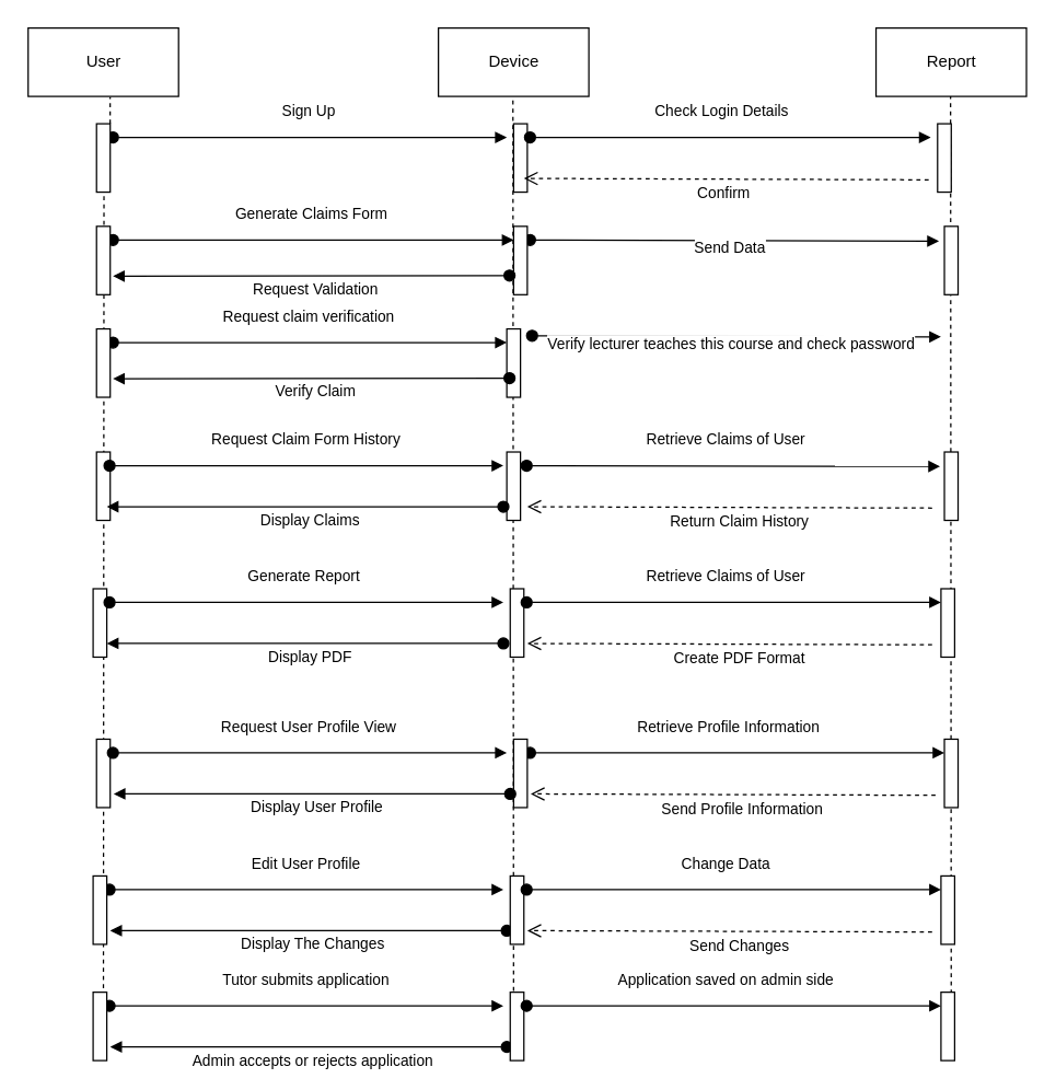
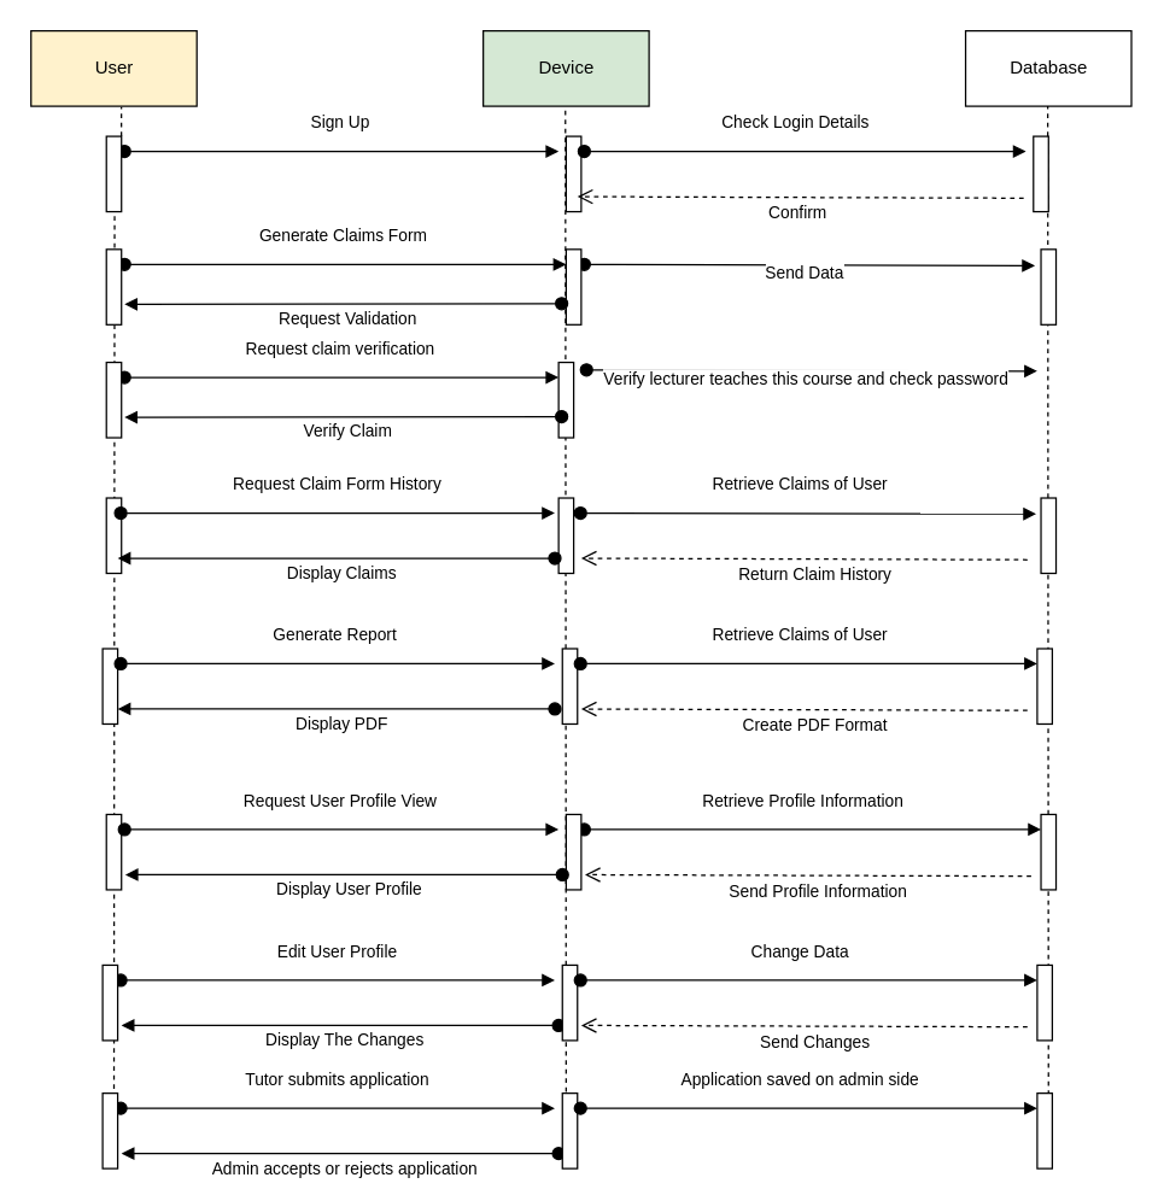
  <mxCell id="0" />
  <mxCell id="1" parent="0" />
- <mxCell id="2" value="User" style="html=1;" parent="1" vertex="1"><mxGeometry x="20" y="20" width="110" height="50" as="geometry" /></mxCell>
- <mxCell id="3" value="Device" style="html=1;" parent="1" vertex="1"><mxGeometry x="320" y="20" width="110" height="50" as="geometry" /></mxCell>
- <mxCell id="4" value="Report" style="html=1;" parent="1" vertex="1"><mxGeometry x="640" y="20" width="110" height="50" as="geometry" /></mxCell>
+ <mxCell id="2" value="User" style="html=1;fillColor=#fff2cc;" parent="1" vertex="1"><mxGeometry x="20" y="20" width="110" height="50" as="geometry" /></mxCell>
+ <mxCell id="3" value="Device" style="html=1;fillColor=#d5e8d4;" parent="1" vertex="1"><mxGeometry x="320" y="20" width="110" height="50" as="geometry" /></mxCell>
+ <mxCell id="4" value="Database" style="html=1;" parent="1" vertex="1"><mxGeometry x="640" y="20" width="110" height="50" as="geometry" /></mxCell>
  <mxCell id="5" value="" style="endArrow=none;dashed=1;html=1;entryX=0.545;entryY=1.01;entryDx=0;entryDy=0;entryPerimeter=0;" parent="1" source="9" target="2" edge="1"><mxGeometry width="50" height="50" relative="1" as="geometry"><mxPoint x="80" y="530" as="sourcePoint" /><mxPoint x="75" y="70" as="targetPoint" /></mxGeometry></mxCell>
  <mxCell id="6" value="" style="endArrow=none;dashed=1;html=1;entryX=0.545;entryY=1.01;entryDx=0;entryDy=0;entryPerimeter=0;" parent="1" edge="1"><mxGeometry width="50" height="50" relative="1" as="geometry"><mxPoint x="375" y="760" as="sourcePoint" /><mxPoint x="374.5" y="71" as="targetPoint" /></mxGeometry></mxCell>
  <mxCell id="7" value="" style="endArrow=none;dashed=1;html=1;entryX=0.545;entryY=1.01;entryDx=0;entryDy=0;entryPerimeter=0;" parent="1" edge="1"><mxGeometry width="50" height="50" relative="1" as="geometry"><mxPoint x="695" y="750" as="sourcePoint" /><mxPoint x="694.5" y="70" as="targetPoint" /></mxGeometry></mxCell>
  <mxCell id="8" value="Sign Up" style="html=1;verticalAlign=bottom;startArrow=oval;endArrow=block;startSize=8;" parent="1" edge="1"><mxGeometry x="-0.007" y="10" relative="1" as="geometry"><mxPoint x="82" y="100" as="sourcePoint" /><mxPoint x="370" y="100" as="targetPoint" /><mxPoint as="offset" /></mxGeometry></mxCell>
  <mxCell id="9" value="" style="html=1;points=[];perimeter=orthogonalPerimeter;" parent="1" vertex="1"><mxGeometry x="70" y="90" width="10" height="50" as="geometry" /></mxCell>
  <mxCell id="10" value="" style="endArrow=none;dashed=1;html=1;entryX=0.545;entryY=1.01;entryDx=0;entryDy=0;entryPerimeter=0;" parent="1" target="9" edge="1"><mxGeometry width="50" height="50" relative="1" as="geometry"><mxPoint x="75" y="770" as="sourcePoint" /><mxPoint x="80" y="71" as="targetPoint" /></mxGeometry></mxCell>
  <mxCell id="11" value="" style="html=1;points=[];perimeter=orthogonalPerimeter;" parent="1" vertex="1"><mxGeometry x="375" y="90" width="10" height="50" as="geometry" /></mxCell>
  <mxCell id="12" value="Check Login Details" style="html=1;verticalAlign=bottom;startArrow=oval;endArrow=block;startSize=8;" parent="1" edge="1"><mxGeometry x="-0.043" y="10" relative="1" as="geometry"><mxPoint x="387" y="100" as="sourcePoint" /><mxPoint x="680" y="100" as="targetPoint" /><mxPoint as="offset" /></mxGeometry></mxCell>
  <mxCell id="13" value="" style="html=1;points=[];perimeter=orthogonalPerimeter;" parent="1" vertex="1"><mxGeometry x="685" y="90" width="10" height="50" as="geometry" /></mxCell>
  <mxCell id="14" value="Confirm&amp;nbsp;" style="html=1;verticalAlign=bottom;endArrow=open;dashed=1;endSize=8;exitX=0.1;exitY=1.012;exitDx=0;exitDy=0;exitPerimeter=0;" parent="1" edge="1"><mxGeometry x="0.003" y="20" relative="1" as="geometry"><mxPoint x="382.5" y="130" as="targetPoint" /><mxPoint x="678.5" y="131" as="sourcePoint" /><mxPoint as="offset" /></mxGeometry></mxCell>
  <mxCell id="15" value="Generate Claims Form" style="html=1;verticalAlign=bottom;startArrow=oval;endArrow=block;startSize=8;" parent="1" target="18" edge="1"><mxGeometry x="-0.007" y="10" relative="1" as="geometry"><mxPoint x="82" y="175" as="sourcePoint" /><mxPoint x="360" y="175" as="targetPoint" /><mxPoint as="offset" /></mxGeometry></mxCell>
  <mxCell id="16" value="" style="html=1;points=[];perimeter=orthogonalPerimeter;" parent="1" vertex="1"><mxGeometry x="70" y="165" width="10" height="50" as="geometry" /></mxCell>
  <mxCell id="17" value="Send Data" style="html=1;verticalAlign=bottom;startArrow=oval;endArrow=block;startSize=8;entryX=-0.4;entryY=0.216;entryDx=0;entryDy=0;entryPerimeter=0;" parent="1" target="19" edge="1"><mxGeometry x="-0.024" y="-15" relative="1" as="geometry"><mxPoint x="387" y="175" as="sourcePoint" /><mxPoint x="680" y="175" as="targetPoint" /><mxPoint as="offset" /></mxGeometry></mxCell>
  <mxCell id="18" value="" style="html=1;points=[];perimeter=orthogonalPerimeter;" parent="1" vertex="1"><mxGeometry x="375" y="165" width="10" height="50" as="geometry" /></mxCell>
  <mxCell id="19" value="" style="html=1;points=[];perimeter=orthogonalPerimeter;" parent="1" vertex="1"><mxGeometry x="690" y="165" width="10" height="50" as="geometry" /></mxCell>
  <mxCell id="20" value="Request Validation" style="html=1;verticalAlign=bottom;startArrow=oval;endArrow=block;startSize=8;entryX=1.2;entryY=0.728;entryDx=0;entryDy=0;entryPerimeter=0;" parent="1" target="16" edge="1"><mxGeometry x="-0.021" y="19" relative="1" as="geometry"><mxPoint x="372" y="201" as="sourcePoint" /><mxPoint x="368" y="215" as="targetPoint" /><mxPoint as="offset" /></mxGeometry></mxCell>
  <mxCell id="21" value="Request claim verification" style="html=1;verticalAlign=bottom;startArrow=oval;endArrow=block;startSize=8;" parent="1" target="22" edge="1"><mxGeometry x="-0.007" y="10" relative="1" as="geometry"><mxPoint x="82" y="250" as="sourcePoint" /><mxPoint x="360" y="250" as="targetPoint" /><mxPoint as="offset" /></mxGeometry></mxCell>
  <mxCell id="22" value="" style="html=1;points=[];perimeter=orthogonalPerimeter;" parent="1" vertex="1"><mxGeometry x="370" y="240" width="10" height="50" as="geometry" /></mxCell>
  <mxCell id="23" value="Verify Claim" style="html=1;verticalAlign=bottom;startArrow=oval;endArrow=block;startSize=8;entryX=1.2;entryY=0.728;entryDx=0;entryDy=0;entryPerimeter=0;" parent="1" target="24" edge="1"><mxGeometry x="-0.021" y="19" relative="1" as="geometry"><mxPoint x="372" y="276" as="sourcePoint" /><mxPoint x="368" y="290" as="targetPoint" /><mxPoint as="offset" /></mxGeometry></mxCell>
  <mxCell id="24" value="" style="html=1;points=[];perimeter=orthogonalPerimeter;" parent="1" vertex="1"><mxGeometry x="70" y="240" width="10" height="50" as="geometry" /></mxCell>
  <mxCell id="25" value="" style="html=1;points=[];perimeter=orthogonalPerimeter;" parent="1" vertex="1"><mxGeometry x="70" y="330" width="10" height="50" as="geometry" /></mxCell>
  <mxCell id="26" value="Request Claim Form History" style="html=1;verticalAlign=bottom;startArrow=oval;endArrow=block;startSize=8;" parent="1" edge="1"><mxGeometry x="-0.007" y="10" relative="1" as="geometry"><mxPoint x="79.5" y="340" as="sourcePoint" /><mxPoint x="367.5" y="340" as="targetPoint" /><mxPoint as="offset" /></mxGeometry></mxCell>
  <mxCell id="27" value="" style="html=1;points=[];perimeter=orthogonalPerimeter;" parent="1" vertex="1"><mxGeometry x="370" y="330" width="10" height="50" as="geometry" /></mxCell>
  <mxCell id="28" value="Retrieve Claims of User" style="html=1;verticalAlign=bottom;startArrow=oval;endArrow=block;startSize=8;entryX=-0.32;entryY=0.212;entryDx=0;entryDy=0;entryPerimeter=0;" parent="1" target="30" edge="1"><mxGeometry x="-0.043" y="10" relative="1" as="geometry"><mxPoint x="384.5" y="340" as="sourcePoint" /><mxPoint x="677.5" y="340" as="targetPoint" /><mxPoint as="offset" /></mxGeometry></mxCell>
  <mxCell id="29" value="Return Claim History" style="html=1;verticalAlign=bottom;endArrow=open;dashed=1;endSize=8;exitX=0.1;exitY=1.012;exitDx=0;exitDy=0;exitPerimeter=0;" parent="1" edge="1"><mxGeometry x="-0.048" y="19" relative="1" as="geometry"><mxPoint x="385" y="370" as="targetPoint" /><mxPoint x="681" y="371" as="sourcePoint" /><mxPoint as="offset" /></mxGeometry></mxCell>
  <mxCell id="30" value="" style="html=1;points=[];perimeter=orthogonalPerimeter;" parent="1" vertex="1"><mxGeometry x="690" y="330" width="10" height="50" as="geometry" /></mxCell>
  <mxCell id="31" value="Display Claims" style="html=1;verticalAlign=bottom;startArrow=oval;endArrow=block;startSize=8;entryX=1.2;entryY=0.728;entryDx=0;entryDy=0;entryPerimeter=0;" parent="1" edge="1"><mxGeometry x="-0.021" y="19" relative="1" as="geometry"><mxPoint x="367.5" y="370" as="sourcePoint" /><mxPoint x="77.5" y="370" as="targetPoint" /><mxPoint as="offset" /></mxGeometry></mxCell>
  <mxCell id="32" value="" style="html=1;points=[];perimeter=orthogonalPerimeter;" parent="1" vertex="1"><mxGeometry x="67.5" y="430" width="10" height="50" as="geometry" /></mxCell>
  <mxCell id="33" value="Generate Report&amp;nbsp;" style="html=1;verticalAlign=bottom;startArrow=oval;endArrow=block;startSize=8;" parent="1" edge="1"><mxGeometry x="-0.007" y="10" relative="1" as="geometry"><mxPoint x="79.5" y="440" as="sourcePoint" /><mxPoint x="367.5" y="440" as="targetPoint" /><mxPoint as="offset" /></mxGeometry></mxCell>
  <mxCell id="34" value="Display PDF" style="html=1;verticalAlign=bottom;startArrow=oval;endArrow=block;startSize=8;entryX=1.2;entryY=0.728;entryDx=0;entryDy=0;entryPerimeter=0;" parent="1" edge="1"><mxGeometry x="-0.021" y="19" relative="1" as="geometry"><mxPoint x="367.5" y="470" as="sourcePoint" /><mxPoint x="77.5" y="470" as="targetPoint" /><mxPoint as="offset" /></mxGeometry></mxCell>
  <mxCell id="35" value="" style="html=1;points=[];perimeter=orthogonalPerimeter;" parent="1" vertex="1"><mxGeometry x="372.5" y="430" width="10" height="50" as="geometry" /></mxCell>
  <mxCell id="36" value="Retrieve Claims of User" style="html=1;verticalAlign=bottom;startArrow=oval;endArrow=block;startSize=8;" parent="1" target="38" edge="1"><mxGeometry x="-0.043" y="10" relative="1" as="geometry"><mxPoint x="384.5" y="440" as="sourcePoint" /><mxPoint x="678" y="440" as="targetPoint" /><mxPoint as="offset" /></mxGeometry></mxCell>
  <mxCell id="37" value="Create PDF Format" style="html=1;verticalAlign=bottom;endArrow=open;dashed=1;endSize=8;exitX=0.1;exitY=1.012;exitDx=0;exitDy=0;exitPerimeter=0;" parent="1" edge="1"><mxGeometry x="-0.048" y="19" relative="1" as="geometry"><mxPoint x="385" y="470" as="targetPoint" /><mxPoint x="681" y="471" as="sourcePoint" /><mxPoint as="offset" /></mxGeometry></mxCell>
  <mxCell id="38" value="" style="html=1;points=[];perimeter=orthogonalPerimeter;" parent="1" vertex="1"><mxGeometry x="687.5" y="430" width="10" height="50" as="geometry" /></mxCell>
  <mxCell id="39" value="" style="html=1;points=[];perimeter=orthogonalPerimeter;" parent="1" vertex="1"><mxGeometry x="70" y="540" width="10" height="50" as="geometry" /></mxCell>
  <mxCell id="40" value="Request User Profile View" style="html=1;verticalAlign=bottom;startArrow=oval;endArrow=block;startSize=8;" parent="1" edge="1"><mxGeometry x="-0.007" y="10" relative="1" as="geometry"><mxPoint x="82" y="550" as="sourcePoint" /><mxPoint x="370" y="550" as="targetPoint" /><mxPoint as="offset" /></mxGeometry></mxCell>
  <mxCell id="41" value="Retrieve Profile Information" style="html=1;verticalAlign=bottom;startArrow=oval;endArrow=block;startSize=8;" parent="1" target="43" edge="1"><mxGeometry x="-0.043" y="10" relative="1" as="geometry"><mxPoint x="387" y="550" as="sourcePoint" /><mxPoint x="680.5" y="550" as="targetPoint" /><mxPoint as="offset" /></mxGeometry></mxCell>
  <mxCell id="42" value="" style="html=1;points=[];perimeter=orthogonalPerimeter;" parent="1" vertex="1"><mxGeometry x="375" y="540" width="10" height="50" as="geometry" /></mxCell>
  <mxCell id="43" value="" style="html=1;points=[];perimeter=orthogonalPerimeter;" parent="1" vertex="1"><mxGeometry x="690" y="540" width="10" height="50" as="geometry" /></mxCell>
  <mxCell id="44" value="Send Profile Information" style="html=1;verticalAlign=bottom;endArrow=open;dashed=1;endSize=8;exitX=0.1;exitY=1.012;exitDx=0;exitDy=0;exitPerimeter=0;" parent="1" edge="1"><mxGeometry x="-0.048" y="19" relative="1" as="geometry"><mxPoint x="387.5" y="580" as="targetPoint" /><mxPoint x="683.5" y="581" as="sourcePoint" /><mxPoint as="offset" /></mxGeometry></mxCell>
  <mxCell id="45" value="Display User Profile" style="html=1;verticalAlign=bottom;startArrow=oval;endArrow=block;startSize=8;entryX=1.2;entryY=0.728;entryDx=0;entryDy=0;entryPerimeter=0;" parent="1" edge="1"><mxGeometry x="-0.021" y="19" relative="1" as="geometry"><mxPoint x="372.5" y="580" as="sourcePoint" /><mxPoint x="82.5" y="580" as="targetPoint" /><mxPoint as="offset" /></mxGeometry></mxCell>
  <mxCell id="46" value="Edit User Profile" style="html=1;verticalAlign=bottom;startArrow=oval;endArrow=block;startSize=8;" parent="1" edge="1"><mxGeometry x="-0.007" y="10" relative="1" as="geometry"><mxPoint x="79.5" y="650" as="sourcePoint" /><mxPoint x="367.5" y="650" as="targetPoint" /><mxPoint as="offset" /></mxGeometry></mxCell>
  <mxCell id="47" value="Display The Changes" style="html=1;verticalAlign=bottom;startArrow=oval;endArrow=block;startSize=8;entryX=1.2;entryY=0.728;entryDx=0;entryDy=0;entryPerimeter=0;" parent="1" edge="1"><mxGeometry x="-0.021" y="19" relative="1" as="geometry"><mxPoint x="370" y="680" as="sourcePoint" /><mxPoint x="80" y="680" as="targetPoint" /><mxPoint as="offset" /></mxGeometry></mxCell>
  <mxCell id="48" value="" style="html=1;points=[];perimeter=orthogonalPerimeter;" parent="1" vertex="1"><mxGeometry x="67.5" y="640" width="10" height="50" as="geometry" /></mxCell>
  <mxCell id="49" value="" style="html=1;points=[];perimeter=orthogonalPerimeter;" parent="1" vertex="1"><mxGeometry x="372.5" y="640" width="10" height="50" as="geometry" /></mxCell>
  <mxCell id="50" value="Change Data" style="html=1;verticalAlign=bottom;startArrow=oval;endArrow=block;startSize=8;" parent="1" target="52" edge="1"><mxGeometry x="-0.043" y="10" relative="1" as="geometry"><mxPoint x="384.5" y="650" as="sourcePoint" /><mxPoint x="678" y="650" as="targetPoint" /><mxPoint as="offset" /></mxGeometry></mxCell>
  <mxCell id="51" value="Send Changes" style="html=1;verticalAlign=bottom;endArrow=open;dashed=1;endSize=8;exitX=0.1;exitY=1.012;exitDx=0;exitDy=0;exitPerimeter=0;" parent="1" edge="1"><mxGeometry x="-0.048" y="19" relative="1" as="geometry"><mxPoint x="385" y="680" as="targetPoint" /><mxPoint x="681" y="681" as="sourcePoint" /><mxPoint as="offset" /></mxGeometry></mxCell>
  <mxCell id="52" value="" style="html=1;points=[];perimeter=orthogonalPerimeter;" parent="1" vertex="1"><mxGeometry x="687.5" y="640" width="10" height="50" as="geometry" /></mxCell>
  <mxCell id="53" value="Verify lecturer teaches this course and check password" style="html=1;verticalAlign=bottom;startArrow=oval;endArrow=block;startSize=8;entryX=-0.4;entryY=0.216;entryDx=0;entryDy=0;entryPerimeter=0;" edge="1" parent="1"><mxGeometry x="-0.024" y="-15" relative="1" as="geometry"><mxPoint x="388.5" y="245" as="sourcePoint" /><mxPoint x="687.5" y="245.8" as="targetPoint" /><mxPoint as="offset" /></mxGeometry></mxCell>
  <mxCell id="54" value="Tutor submits application" style="html=1;verticalAlign=bottom;startArrow=oval;endArrow=block;startSize=8;" edge="1" parent="1"><mxGeometry x="-0.007" y="10" relative="1" as="geometry"><mxPoint x="79.5" y="735" as="sourcePoint" /><mxPoint x="367.5" y="735" as="targetPoint" /><mxPoint as="offset" /></mxGeometry></mxCell>
  <mxCell id="55" value="Admin accepts or rejects application" style="html=1;verticalAlign=bottom;startArrow=oval;endArrow=block;startSize=8;entryX=1.2;entryY=0.728;entryDx=0;entryDy=0;entryPerimeter=0;" edge="1" parent="1"><mxGeometry x="-0.021" y="19" relative="1" as="geometry"><mxPoint x="370" y="765" as="sourcePoint" /><mxPoint x="80" y="765" as="targetPoint" /><mxPoint as="offset" /></mxGeometry></mxCell>
  <mxCell id="56" value="" style="html=1;points=[];perimeter=orthogonalPerimeter;" vertex="1" parent="1"><mxGeometry x="67.5" y="725" width="10" height="50" as="geometry" /></mxCell>
  <mxCell id="57" value="" style="html=1;points=[];perimeter=orthogonalPerimeter;" vertex="1" parent="1"><mxGeometry x="372.5" y="725" width="10" height="50" as="geometry" /></mxCell>
  <mxCell id="58" value="Application saved on admin side" style="html=1;verticalAlign=bottom;startArrow=oval;endArrow=block;startSize=8;" edge="1" parent="1" target="59"><mxGeometry x="-0.043" y="10" relative="1" as="geometry"><mxPoint x="384.5" y="735" as="sourcePoint" /><mxPoint x="678" y="735" as="targetPoint" /><mxPoint as="offset" /></mxGeometry></mxCell>
  <mxCell id="59" value="" style="html=1;points=[];perimeter=orthogonalPerimeter;" vertex="1" parent="1"><mxGeometry x="687.5" y="725" width="10" height="50" as="geometry" /></mxCell>
